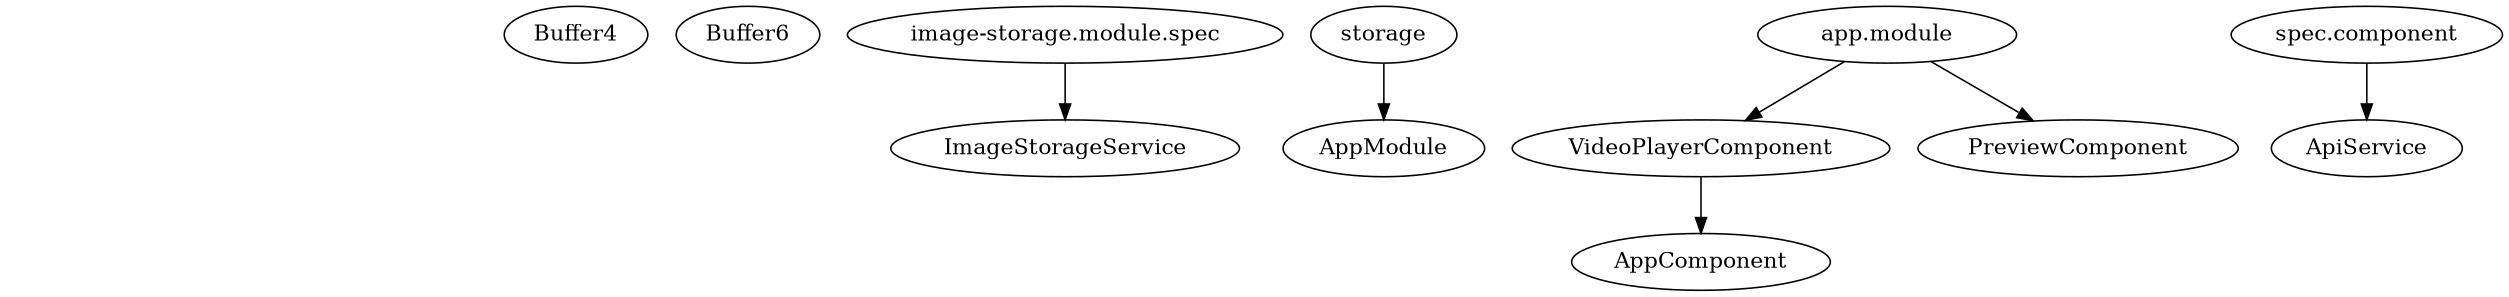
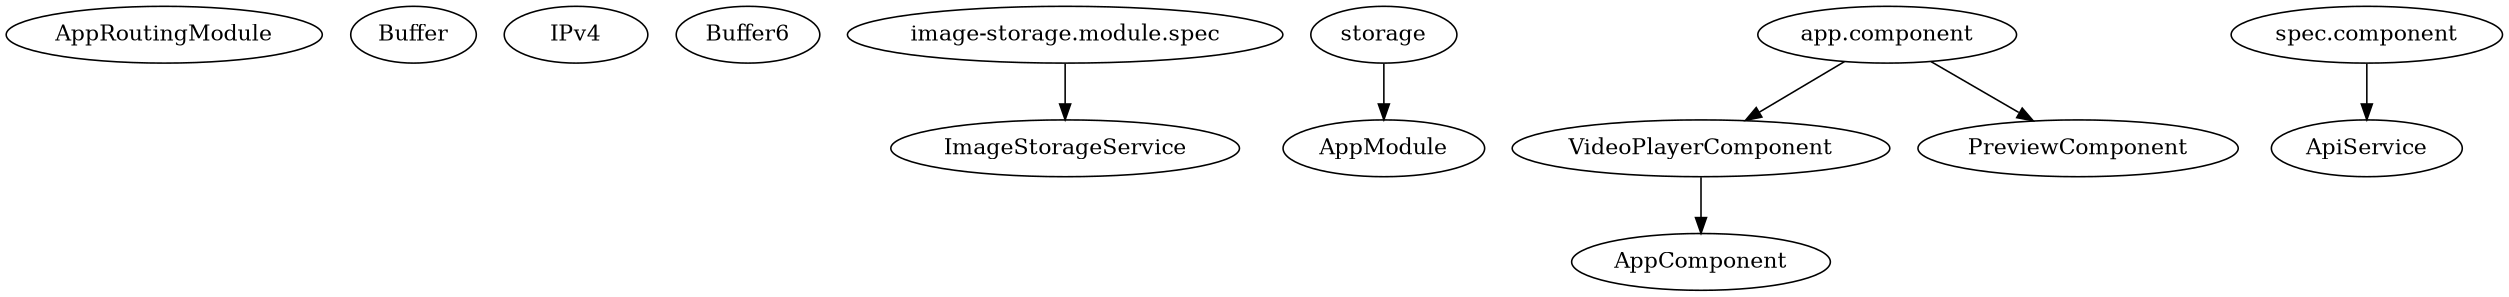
  digraph {
-   IPv4 [label=Buffer4]
+   AppRoutingModule
+   Buffer
+   IPv4
    n4 [label=Buffer6]
    n5 [label="image-storage.module.spec"]
    ImageStorageService
    n7 [label=storage]
    AppModule
-   "app.module"
+   "app.module" [label="app.component"]
    VideoPlayerComponent
    PreviewComponent
    AppComponent
    n13 [label="spec.component"]
    ApiService
    n5 -> ImageStorageService
    n7 -> AppModule
    "app.module" -> VideoPlayerComponent
    "app.module" -> PreviewComponent
    VideoPlayerComponent -> AppComponent
    n13 -> ApiService
  }
